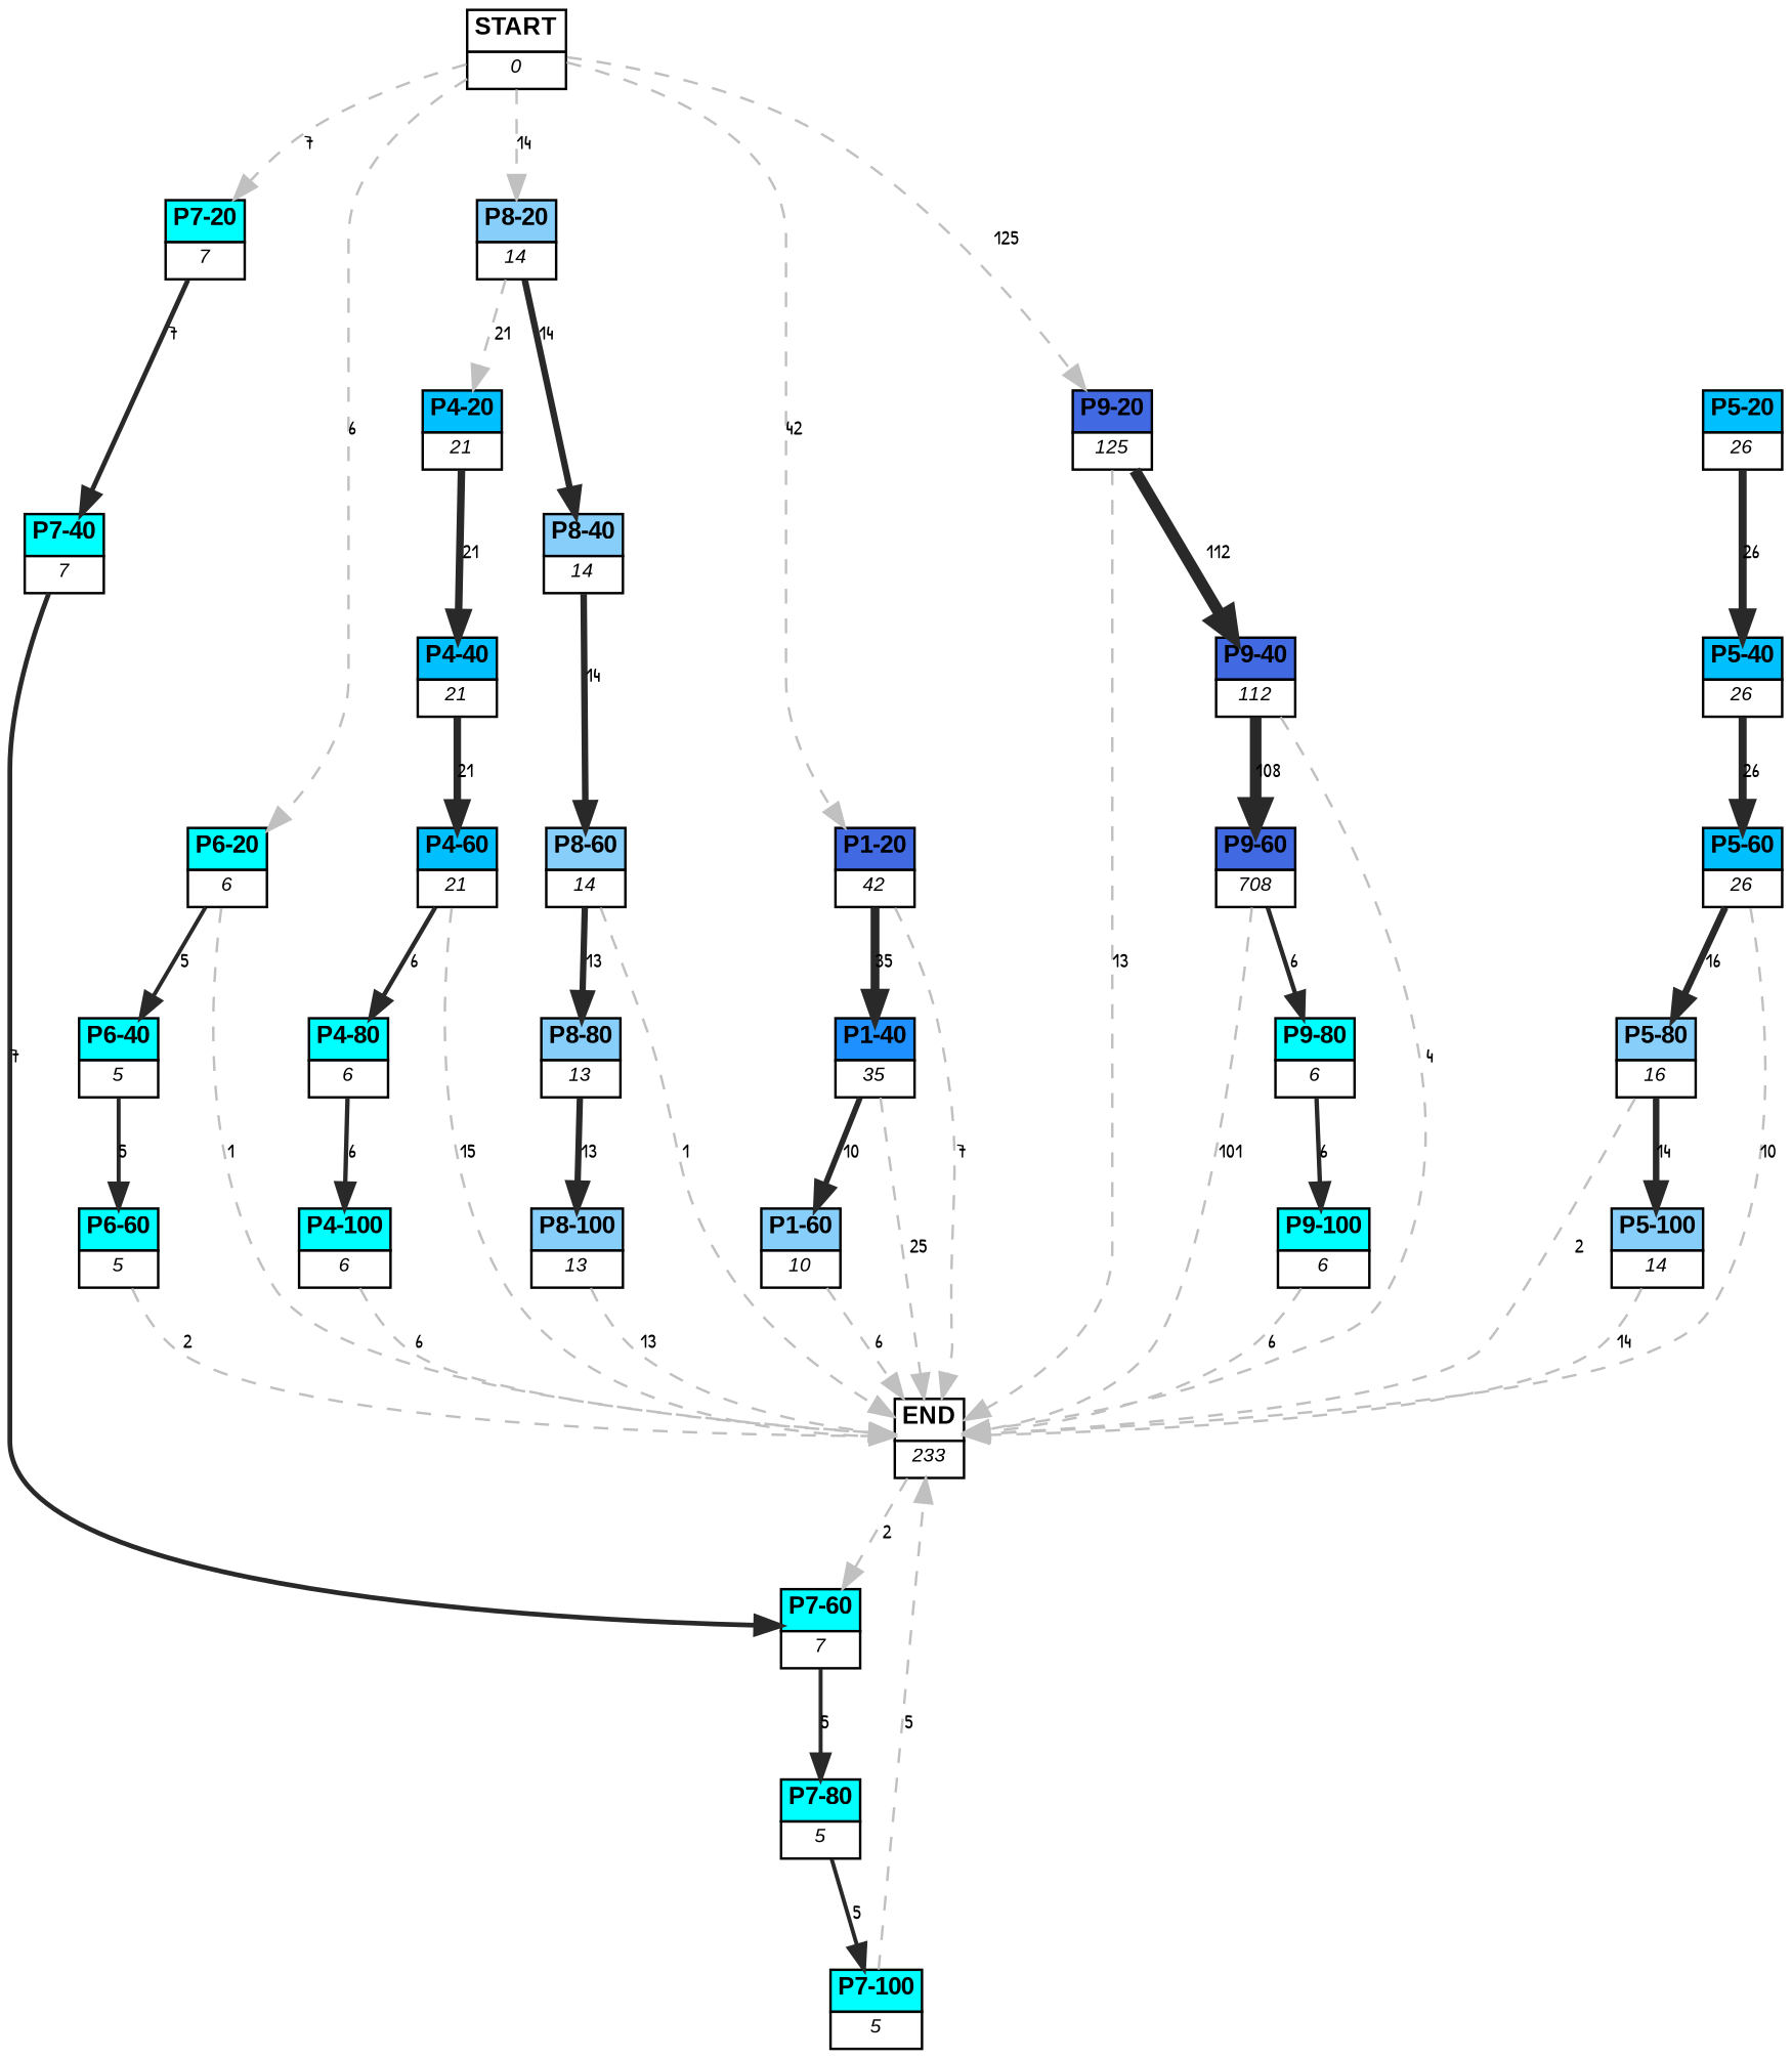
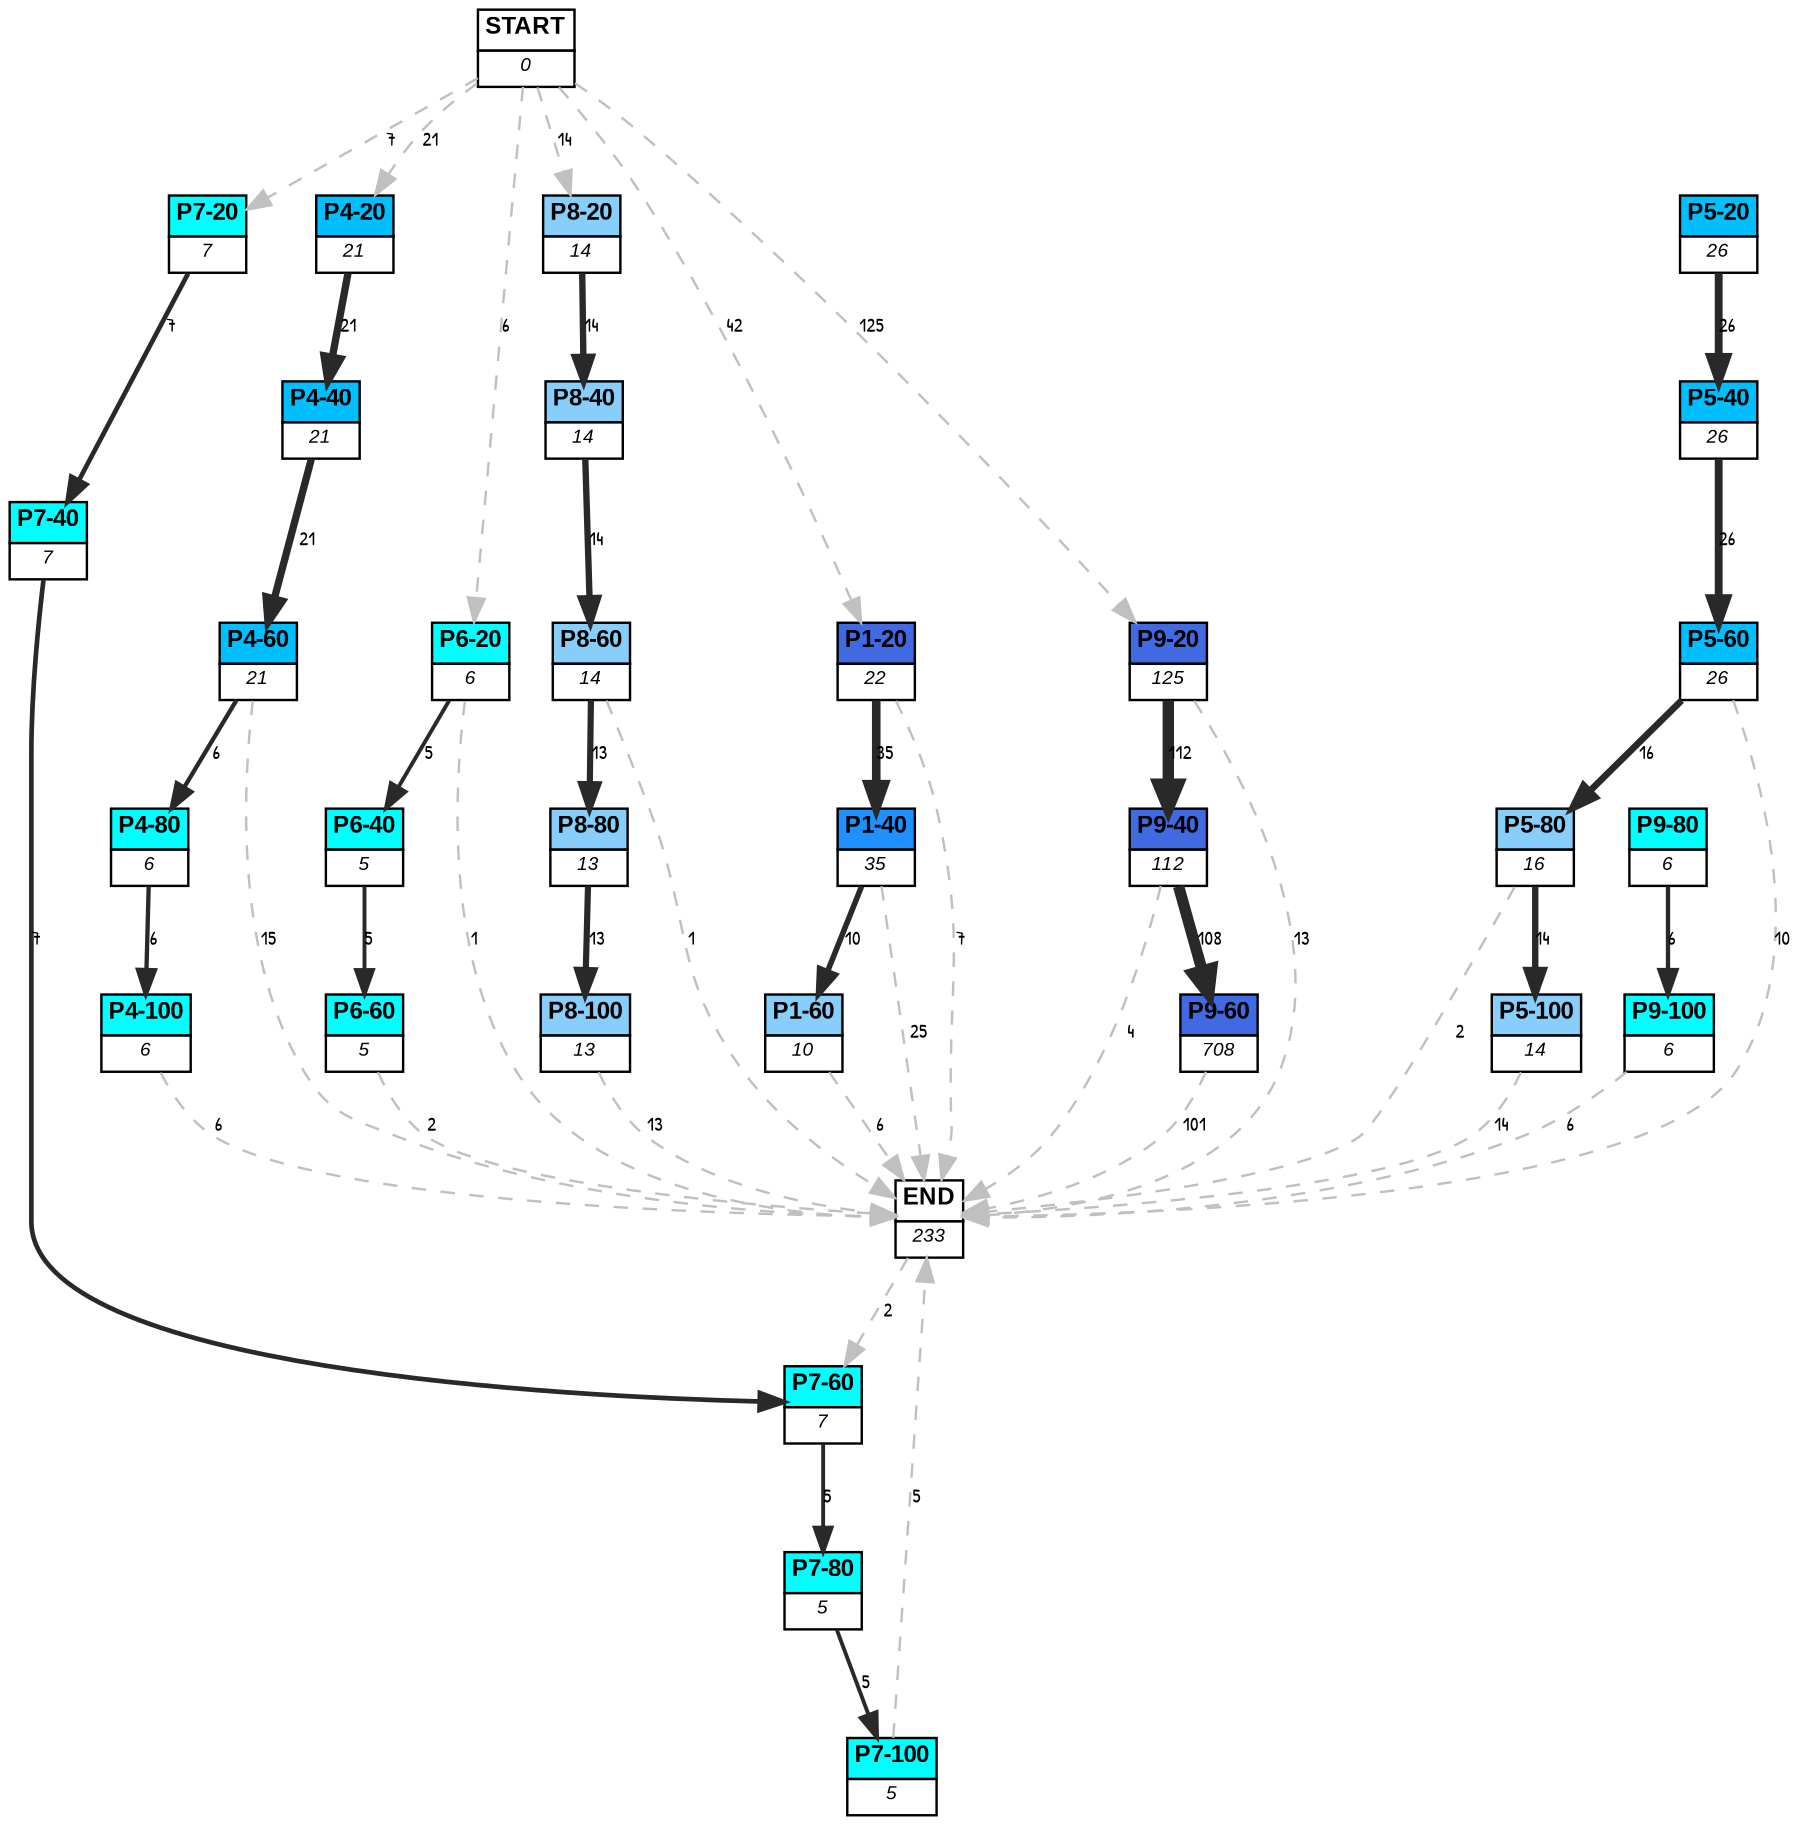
  digraph {
    fontname="Patrick Hand"
    node [fontname="Patrick Hand" shape=plain]
    edge [color=grey16 fontname="Patrick Hand" fontsize=8 labelfloat=false]
-   n1 [label=<<table border="0" cellborder="1" cellspacing="0"><tr><td bgcolor="royalblue"><FONT face="Arial" POINT-SIZE="10"><b>P1-20</b></FONT></td></tr><tr><td bgcolor="white"><FONT face="Arial" POINT-SIZE="8"><i>42</i></FONT></td></tr></table>>]
+   n1 [label=<<table border="0" cellborder="1" cellspacing="0"><tr><td bgcolor="royalblue"><FONT face="Arial" POINT-SIZE="10"><b>P1-20</b></FONT></td></tr><tr><td bgcolor="white"><FONT face="Arial" POINT-SIZE="8"><i>22</i></FONT></td></tr></table>>]
    n2 [label=<<table border="0" cellborder="1" cellspacing="0"><tr><td bgcolor="dodgerblue"><FONT face="Arial" POINT-SIZE="10"><b>P1-40</b></FONT></td></tr><tr><td bgcolor="white"><FONT face="Arial" POINT-SIZE="8"><i>35</i></FONT></td></tr></table>>]
    n3 [label=<<table border="0" cellborder="1" cellspacing="0"><tr><td bgcolor="white"><FONT face="Arial" POINT-SIZE="10"><b>END</b></FONT></td></tr><tr><td bgcolor="white"><FONT face="Arial" POINT-SIZE="8"><i>233</i></FONT></td></tr></table>>]
    n4 [label=<<table border="0" cellborder="1" cellspacing="0"><tr><td bgcolor="lightskyblue"><FONT face="Arial" POINT-SIZE="10"><b>P1-60</b></FONT></td></tr><tr><td bgcolor="white"><FONT face="Arial" POINT-SIZE="8"><i>10</i></FONT></td></tr></table>>]
    n5 [label=<<table border="0" cellborder="1" cellspacing="0"><tr><td bgcolor="aqua"><FONT face="Arial" POINT-SIZE="10"><b>P7-60</b></FONT></td></tr><tr><td bgcolor="white"><FONT face="Arial" POINT-SIZE="8"><i>7</i></FONT></td></tr></table>>]
    n6 [label=<<table border="0" cellborder="1" cellspacing="0"><tr><td bgcolor="deepskyblue"><FONT face="Arial" POINT-SIZE="10"><b>P4-20</b></FONT></td></tr><tr><td bgcolor="white"><FONT face="Arial" POINT-SIZE="8"><i>21</i></FONT></td></tr></table>>]
    n7 [label=<<table border="0" cellborder="1" cellspacing="0"><tr><td bgcolor="deepskyblue"><FONT face="Arial" POINT-SIZE="10"><b>P4-40</b></FONT></td></tr><tr><td bgcolor="white"><FONT face="Arial" POINT-SIZE="8"><i>21</i></FONT></td></tr></table>>]
    n8 [label=<<table border="0" cellborder="1" cellspacing="0"><tr><td bgcolor="deepskyblue"><FONT face="Arial" POINT-SIZE="10"><b>P4-60</b></FONT></td></tr><tr><td bgcolor="white"><FONT face="Arial" POINT-SIZE="8"><i>21</i></FONT></td></tr></table>>]
    n9 [label=<<table border="0" cellborder="1" cellspacing="0"><tr><td bgcolor="aqua"><FONT face="Arial" POINT-SIZE="10"><b>P4-80</b></FONT></td></tr><tr><td bgcolor="white"><FONT face="Arial" POINT-SIZE="8"><i>6</i></FONT></td></tr></table>>]
    n10 [label=<<table border="0" cellborder="1" cellspacing="0"><tr><td bgcolor="aqua"><FONT face="Arial" POINT-SIZE="10"><b>P4-100</b></FONT></td></tr><tr><td bgcolor="white"><FONT face="Arial" POINT-SIZE="8"><i>6</i></FONT></td></tr></table>>]
    n11 [label=<<table border="0" cellborder="1" cellspacing="0"><tr><td bgcolor="deepskyblue"><FONT face="Arial" POINT-SIZE="10"><b>P5-20</b></FONT></td></tr><tr><td bgcolor="white"><FONT face="Arial" POINT-SIZE="8"><i>26</i></FONT></td></tr></table>>]
    n12 [label=<<table border="0" cellborder="1" cellspacing="0"><tr><td bgcolor="deepskyblue"><FONT face="Arial" POINT-SIZE="10"><b>P5-40</b></FONT></td></tr><tr><td bgcolor="white"><FONT face="Arial" POINT-SIZE="8"><i>26</i></FONT></td></tr></table>>]
    n13 [label=<<table border="0" cellborder="1" cellspacing="0"><tr><td bgcolor="deepskyblue"><FONT face="Arial" POINT-SIZE="10"><b>P5-60</b></FONT></td></tr><tr><td bgcolor="white"><FONT face="Arial" POINT-SIZE="8"><i>26</i></FONT></td></tr></table>>]
    n14 [label=<<table border="0" cellborder="1" cellspacing="0"><tr><td bgcolor="lightskyblue"><FONT face="Arial" POINT-SIZE="10"><b>P5-80</b></FONT></td></tr><tr><td bgcolor="white"><FONT face="Arial" POINT-SIZE="8"><i>16</i></FONT></td></tr></table>>]
    n15 [label=<<table border="0" cellborder="1" cellspacing="0"><tr><td bgcolor="lightskyblue"><FONT face="Arial" POINT-SIZE="10"><b>P5-100</b></FONT></td></tr><tr><td bgcolor="white"><FONT face="Arial" POINT-SIZE="8"><i>14</i></FONT></td></tr></table>>]
    n16 [label=<<table border="0" cellborder="1" cellspacing="0"><tr><td bgcolor="aqua"><FONT face="Arial" POINT-SIZE="10"><b>P6-20</b></FONT></td></tr><tr><td bgcolor="white"><FONT face="Arial" POINT-SIZE="8"><i>6</i></FONT></td></tr></table>>]
    n17 [label=<<table border="0" cellborder="1" cellspacing="0"><tr><td bgcolor="aqua"><FONT face="Arial" POINT-SIZE="10"><b>P6-40</b></FONT></td></tr><tr><td bgcolor="white"><FONT face="Arial" POINT-SIZE="8"><i>5</i></FONT></td></tr></table>>]
    n18 [label=<<table border="0" cellborder="1" cellspacing="0"><tr><td bgcolor="aqua"><FONT face="Arial" POINT-SIZE="10"><b>P6-60</b></FONT></td></tr><tr><td bgcolor="white"><FONT face="Arial" POINT-SIZE="8"><i>5</i></FONT></td></tr></table>>]
    n19 [label=<<table border="0" cellborder="1" cellspacing="0"><tr><td bgcolor="aqua"><FONT face="Arial" POINT-SIZE="10"><b>P7-20</b></FONT></td></tr><tr><td bgcolor="white"><FONT face="Arial" POINT-SIZE="8"><i>7</i></FONT></td></tr></table>>]
    n20 [label=<<table border="0" cellborder="1" cellspacing="0"><tr><td bgcolor="aqua"><FONT face="Arial" POINT-SIZE="10"><b>P7-40</b></FONT></td></tr><tr><td bgcolor="white"><FONT face="Arial" POINT-SIZE="8"><i>7</i></FONT></td></tr></table>>]
    n21 [label=<<table border="0" cellborder="1" cellspacing="0"><tr><td bgcolor="aqua"><FONT face="Arial" POINT-SIZE="10"><b>P7-80</b></FONT></td></tr><tr><td bgcolor="white"><FONT face="Arial" POINT-SIZE="8"><i>5</i></FONT></td></tr></table>>]
    n22 [label=<<table border="0" cellborder="1" cellspacing="0"><tr><td bgcolor="aqua"><FONT face="Arial" POINT-SIZE="10"><b>P7-100</b></FONT></td></tr><tr><td bgcolor="white"><FONT face="Arial" POINT-SIZE="8"><i>5</i></FONT></td></tr></table>>]
    n23 [label=<<table border="0" cellborder="1" cellspacing="0"><tr><td bgcolor="lightskyblue"><FONT face="Arial" POINT-SIZE="10"><b>P8-20</b></FONT></td></tr><tr><td bgcolor="white"><FONT face="Arial" POINT-SIZE="8"><i>14</i></FONT></td></tr></table>>]
    n24 [label=<<table border="0" cellborder="1" cellspacing="0"><tr><td bgcolor="lightskyblue"><FONT face="Arial" POINT-SIZE="10"><b>P8-40</b></FONT></td></tr><tr><td bgcolor="white"><FONT face="Arial" POINT-SIZE="8"><i>14</i></FONT></td></tr></table>>]
    n25 [label=<<table border="0" cellborder="1" cellspacing="0"><tr><td bgcolor="lightskyblue"><FONT face="Arial" POINT-SIZE="10"><b>P8-60</b></FONT></td></tr><tr><td bgcolor="white"><FONT face="Arial" POINT-SIZE="8"><i>14</i></FONT></td></tr></table>>]
    n26 [label=<<table border="0" cellborder="1" cellspacing="0"><tr><td bgcolor="lightskyblue"><FONT face="Arial" POINT-SIZE="10"><b>P8-80</b></FONT></td></tr><tr><td bgcolor="white"><FONT face="Arial" POINT-SIZE="8"><i>13</i></FONT></td></tr></table>>]
    n27 [label=<<table border="0" cellborder="1" cellspacing="0"><tr><td bgcolor="lightskyblue"><FONT face="Arial" POINT-SIZE="10"><b>P8-100</b></FONT></td></tr><tr><td bgcolor="white"><FONT face="Arial" POINT-SIZE="8"><i>13</i></FONT></td></tr></table>>]
    n28 [label=<<table border="0" cellborder="1" cellspacing="0"><tr><td bgcolor="royalblue"><FONT face="Arial" POINT-SIZE="10"><b>P9-20</b></FONT></td></tr><tr><td bgcolor="white"><FONT face="Arial" POINT-SIZE="8"><i>125</i></FONT></td></tr></table>>]
    n29 [label=<<table border="0" cellborder="1" cellspacing="0"><tr><td bgcolor="royalblue"><FONT face="Arial" POINT-SIZE="10"><b>P9-40</b></FONT></td></tr><tr><td bgcolor="white"><FONT face="Arial" POINT-SIZE="8"><i>112</i></FONT></td></tr></table>>]
    n30 [label=<<table border="0" cellborder="1" cellspacing="0"><tr><td bgcolor="royalblue"><FONT face="Arial" POINT-SIZE="10"><b>P9-60</b></FONT></td></tr><tr><td bgcolor="white"><FONT face="Arial" POINT-SIZE="8"><i>708</i></FONT></td></tr></table>>]
    n31 [label=<<table border="0" cellborder="1" cellspacing="0"><tr><td bgcolor="aqua"><FONT face="Arial" POINT-SIZE="10"><b>P9-80</b></FONT></td></tr><tr><td bgcolor="white"><FONT face="Arial" POINT-SIZE="8"><i>6</i></FONT></td></tr></table>>]
    n32 [label=<<table border="0" cellborder="1" cellspacing="0"><tr><td bgcolor="aqua"><FONT face="Arial" POINT-SIZE="10"><b>P9-100</b></FONT></td></tr><tr><td bgcolor="white"><FONT face="Arial" POINT-SIZE="8"><i>6</i></FONT></td></tr></table>>]
    n33 [label=<<table border="0" cellborder="1" cellspacing="0"><tr><td bgcolor="white"><FONT face="Arial" POINT-SIZE="10"><b>START</b></FONT></td></tr><tr><td bgcolor="white"><FONT face="Arial" POINT-SIZE="8"><i>0</i></FONT></td></tr></table>>]
    n1 -> n2 [label=35 penwidth=3.5553480614894135]
    n1 -> n3 [color=grey label=7 style=dashed]
    n2 -> n3 [color=grey label=25 style=dashed]
    n2 -> n4 [label=10 penwidth=2.302585092994046]
    n3 -> n5 [color=grey label=2 style=dashed]
    n4 -> n3 [color=grey label=6 style=dashed]
    n5 -> n21 [label=5 penwidth=1.6094379124341003]
    n6 -> n7 [label=21 penwidth=3.044522437723423]
    n7 -> n8 [label=21 penwidth=3.044522437723423]
    n8 -> n3 [color=grey label=15 style=dashed]
    n8 -> n9 [label=6 penwidth=1.791759469228055]
    n9 -> n10 [label=6 penwidth=1.791759469228055]
    n10 -> n3 [color=grey label=6 style=dashed]
    n11 -> n12 [label=26 penwidth=3.258096538021482]
    n12 -> n13 [label=26 penwidth=3.258096538021482]
    n13 -> n3 [color=grey label=10 style=dashed]
    n13 -> n14 [label=16 penwidth=2.772588722239781]
    n14 -> n3 [color=grey label=2 style=dashed]
    n14 -> n15 [label=14 penwidth=2.6390573296152584]
    n15 -> n3 [color=grey label=14 style=dashed]
    n16 -> n3 [color=grey label=1 style=dashed]
    n16 -> n17 [label=5 penwidth=1.6094379124341003]
    n17 -> n18 [label=5 penwidth=1.6094379124341003]
    n18 -> n3 [color=grey label=2 style=dashed]
    n19 -> n20 [label=7 penwidth=1.9459101490553132]
    n20 -> n5 [label=7 penwidth=1.9459101490553132]
    n21 -> n22 [label=5 penwidth=1.6094379124341003]
    n22 -> n3 [color=grey label=5 style=dashed]
    n23 -> n24 [label=14 penwidth=2.6390573296152584]
    n24 -> n25 [label=14 penwidth=2.6390573296152584]
    n25 -> n3 [color=grey label=1 style=dashed]
    n25 -> n26 [label=13 penwidth=2.5649493574615367]
    n26 -> n27 [label=13 penwidth=2.5649493574615367]
    n27 -> n3 [color=grey label=13 style=dashed]
    n28 -> n3 [color=grey label=13 style=dashed]
    n28 -> n29 [label=112 penwidth=4.718498871295094]
    n29 -> n3 [color=grey label=4 style=dashed]
    n29 -> n30 [label=108 penwidth=4.68213122712422]
    n30 -> n3 [color=grey label=101 style=dashed]
-   n30 -> n31 [label=6 penwidth=1.791759469228055]
    n31 -> n32 [label=6 penwidth=1.791759469228055]
    n32 -> n3 [color=grey label=6 style=dashed]
    n33 -> n1 [color=grey label=42 style=dashed]
-   n23 -> n6 [color=grey label=21 style=dashed]
+   n33 -> n6 [color=grey label=21 style=dashed]
    n33 -> n16 [color=grey label=6 style=dashed]
    n33 -> n19 [color=grey label=7 style=dashed]
    n33 -> n23 [color=grey label=14 style=dashed]
    n33 -> n28 [color=grey label=125 style=dashed]
  }
